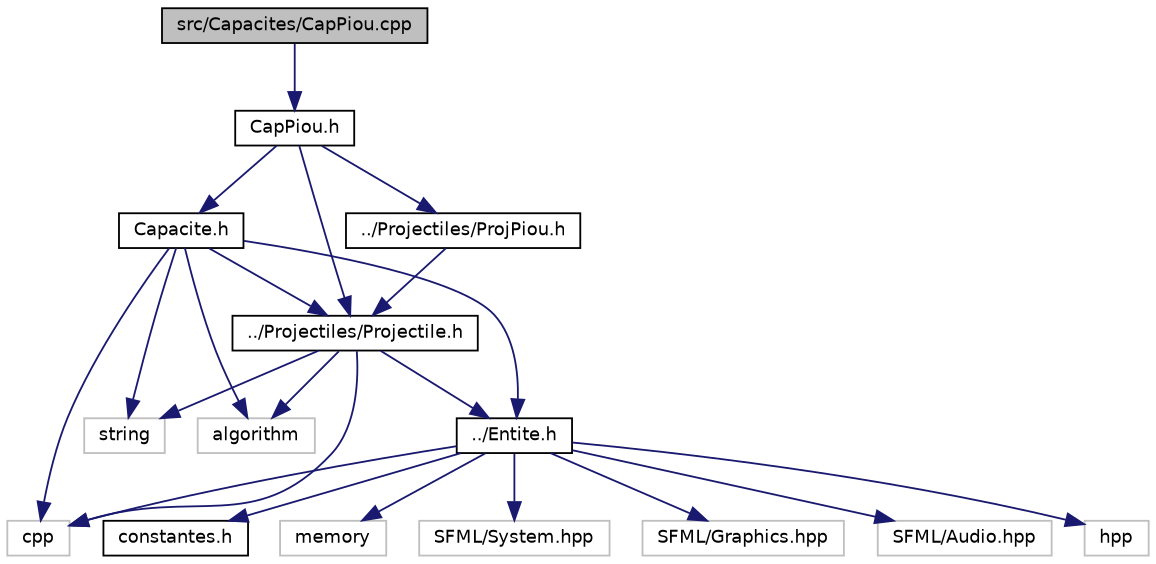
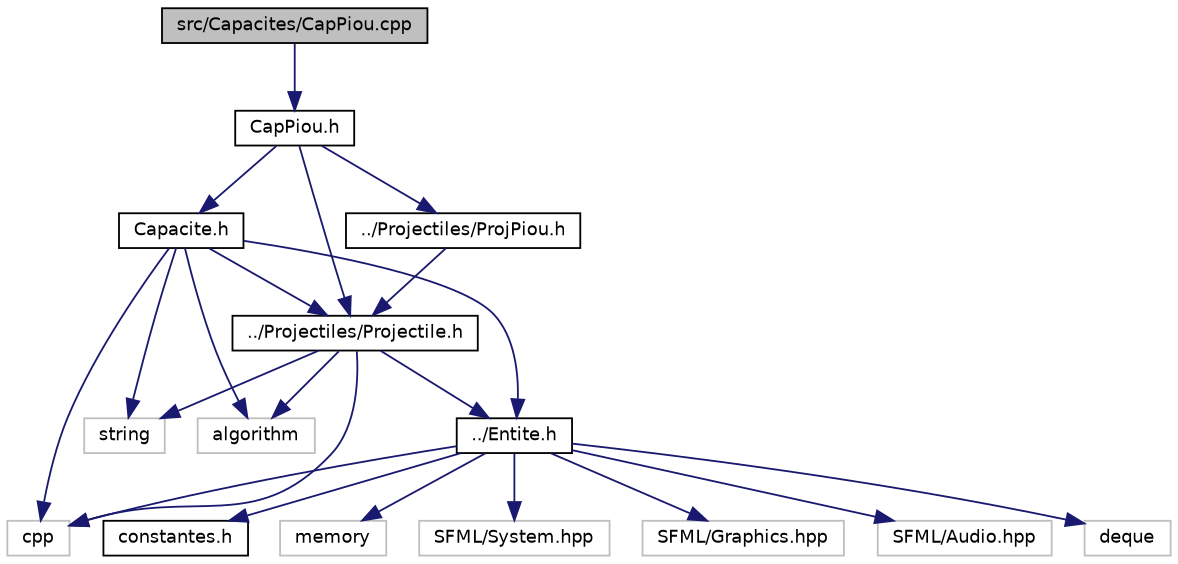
  digraph {
    node [color=grey75 fillcolor=white fontname=Helvetica fontsize=10 shape=record style=filled]
    edge [color=midnightblue fontname=Helvetica fontsize=10 labelfontname=Helvetica labelfontsize=10 style=solid]
    n1 [color=black fillcolor=grey75 fontcolor=black height=0.2 label="src/Capacites/CapPiou.cpp" width=0.4]
    n2 [color=black height=0.2 label="CapPiou.h" width=0.4]
    n3 [color=black height=0.2 label="Capacite.h" width=0.4]
    n4 [color=black height=0.2 label="../Projectiles/Projectile.h" width=0.4]
    n5 [color=black height=0.2 label="../Projectiles/ProjPiou.h" width=0.4]
    n6 [height=0.2 label=cpp width=0.4]
    n7 [height=0.2 label=string width=0.4]
    n8 [height=0.2 label=algorithm width=0.4]
    n9 [color=black height=0.2 label="../Entite.h" width=0.4]
    n10 [color=black height=0.2 label="constantes.h" width=0.4]
    n11 [height=0.2 label=memory width=0.4]
    n12 [height=0.2 label="SFML/System.hpp" width=0.4]
    n13 [height=0.2 label="SFML/Graphics.hpp" width=0.4]
    n14 [height=0.2 label="SFML/Audio.hpp" width=0.4]
-   n15 [height=0.2 label=hpp width=0.4]
+   n15 [height=0.2 label=deque width=0.4]
    n1 -> n2
    n2 -> n3
    n2 -> n4
    n2 -> n5
    n3 -> n4
    n3 -> n6
    n3 -> n7
    n3 -> n8
    n3 -> n9
    n4 -> n6
    n4 -> n7
    n4 -> n8
    n4 -> n9
    n5 -> n4
    n9 -> n6
    n9 -> n10
    n9 -> n11
    n9 -> n12
    n9 -> n13
    n9 -> n14
    n9 -> n15
  }
